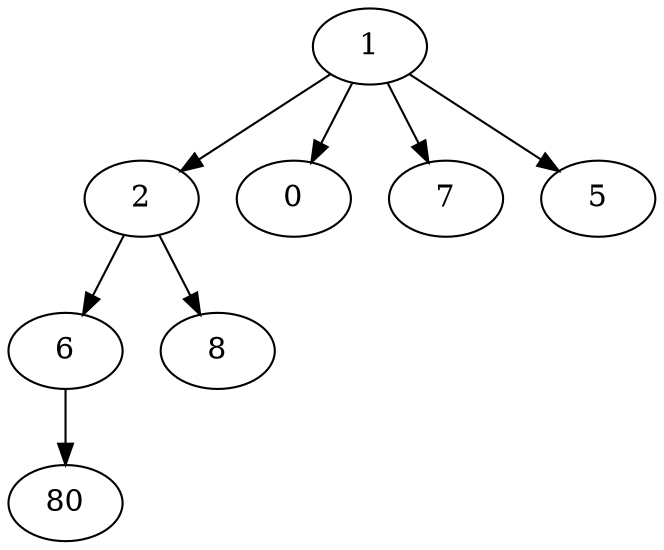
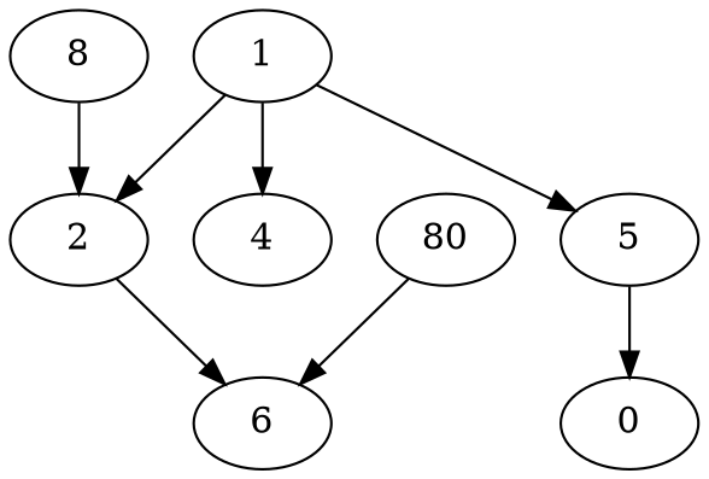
  digraph {
    1 [alpha=42.77]
    2 [alpha=23.63]
    n3 [alpha=46.42 label=0]
-   4 [alpha=22.09 label=7]
+   4 [alpha=22.09]
    5 [alpha=27.91]
    6 [alpha=34.40]
    8 [alpha=28.51]
    n8 [alpha=32.53 label=80]
    1 -> 2
-   1 -> n3
+   5 -> n3
    1 -> 4
    1 -> 5
    2 -> 6
-   2 -> 8
-   6 -> n8
+   8 -> 2
+   n8 -> 6
  }
